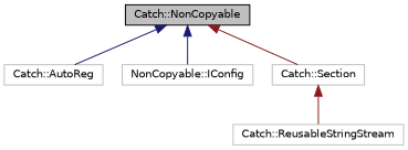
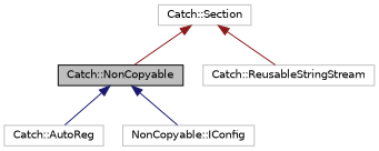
  digraph {
    node [color=grey75 fillcolor=white fontname=Helvetica fontsize=10 shape=record style=filled]
    edge [color=midnightblue dir=back fontname=Helvetica fontsize=10 labelfontname=Helvetica labelfontsize=10 style=solid]
    n1 [color=black fillcolor=grey75 fontcolor=black height=0.2 label="Catch::NonCopyable" width=0.4]
    n2 [height=0.2 label="Catch::AutoReg" width=0.4]
    n3 [height=0.2 label="NonCopyable::IConfig" width=0.4]
    n4 [height=0.2 label="Catch::Section" width=0.4]
    n5 [height=0.2 label="Catch::ReusableStringStream" width=0.4]
    n1 -> n2
    n1 -> n3
-   n1 -> n4 [color=firebrick4]
+   n4 -> n1 [color=firebrick4]
    n4 -> n5 [color=firebrick4]
  }
